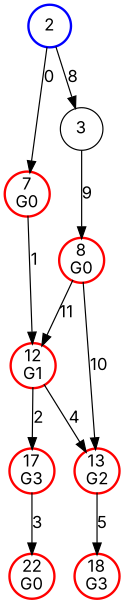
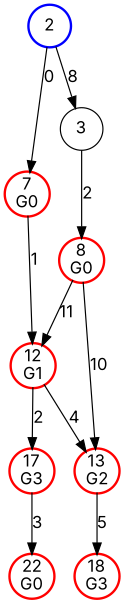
  digraph {
    fontname=Inter
    node [color=red fixedsize=shape fontname=Inter shape=circle style=bold]
    edge [color=black fontname=Inter]
    n1 [color=blue label=2]
    n2 [label="7\nG0"]
    n3 [label=3 color="" style=""]
    n4 [label="12\nG1"]
    n5 [label="8\nG0"]
    n6 [label="17\nG3"]
    n7 [label="13\nG2"]
    n8 [label="22\nG0"]
    n9 [label="18\nG3"]
    n1 -> n2 [label=0]
    n1 -> n3 [label=8]
    n2 -> n4 [label=1]
-   n3 -> n5 [label=9]
+   n3 -> n5 [label=2]
    n4 -> n6 [label=2]
    n4 -> n7 [label=4]
    n5 -> n4 [label=11]
    n5 -> n7 [label=10]
    n6 -> n8 [label=3]
    n7 -> n9 [label=5]
  }
